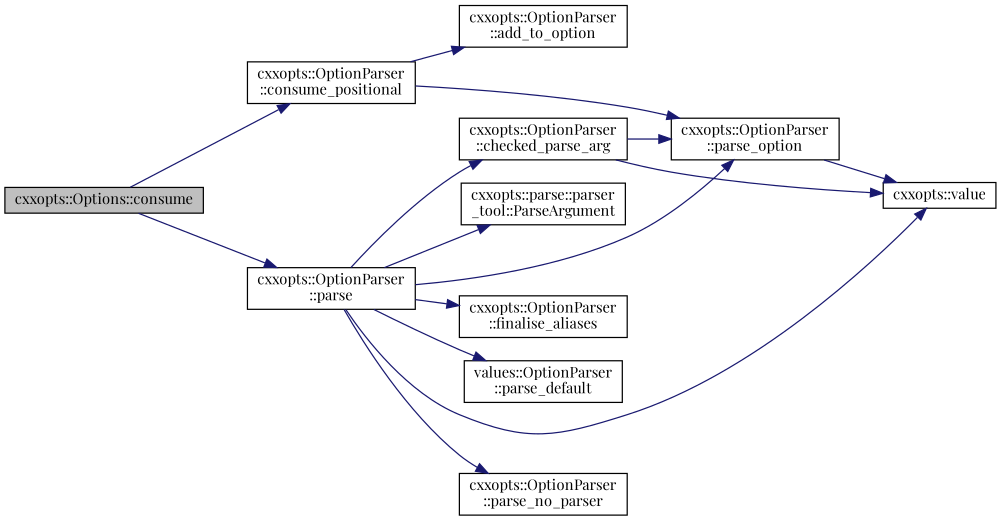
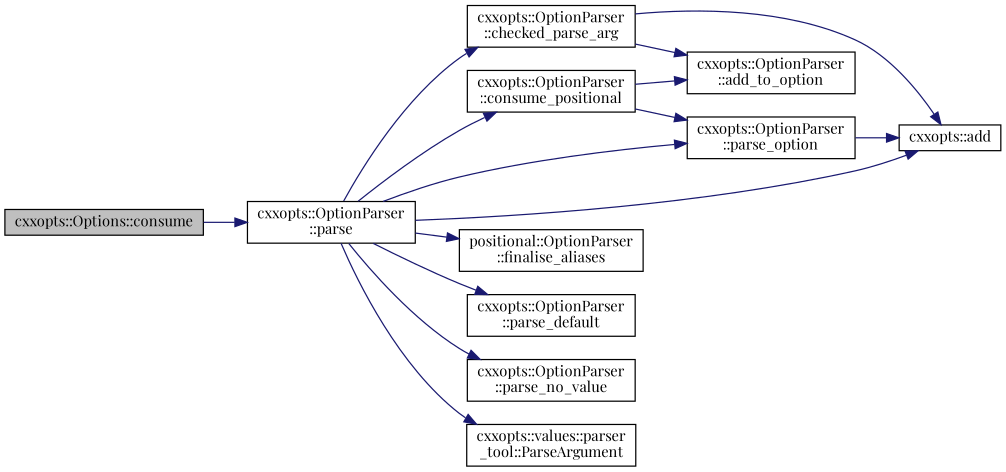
  digraph {
    fontname="Playfair Display"
    rankdir=LR
    node [color=black fillcolor=white fontname="Playfair Display" fontsize=12 shape=record style=filled]
    edge [color=midnightblue fontname="Playfair Display" fontsize=12 labelfontname=Helvetica labelfontsize=12 style=solid]
    n1 [fillcolor=grey75 fontcolor=black height=0.2 label="cxxopts::Options::consume" width=0.4]
    n2 [height=0.2 label="cxxopts::OptionParser\l::parse" width=0.4]
    n3 [height=0.2 label="cxxopts::OptionParser\l::checked_parse_arg" width=0.4]
    n4 [height=0.2 label="cxxopts::OptionParser\l::parse_option" width=0.4]
-   n5 [height=0.2 label="cxxopts::value" width=0.4]
+   n5 [height=0.2 label="cxxopts::add" width=0.4]
    n6 [height=0.2 label="cxxopts::OptionParser\l::consume_positional" width=0.4]
-   n7 [height=0.2 label="cxxopts::OptionParser\l::finalise_aliases" width=0.4]
-   n8 [height=0.2 label="values::OptionParser\l::parse_default" width=0.4]
-   n9 [height=0.2 label="cxxopts::OptionParser\l::parse_no_parser" width=0.4]
-   n10 [height=0.2 label="cxxopts::parse::parser\l_tool::ParseArgument" width=0.4]
+   n7 [height=0.2 label="positional::OptionParser\l::finalise_aliases" width=0.4]
+   n8 [height=0.2 label="cxxopts::OptionParser\l::parse_default" width=0.4]
+   n9 [height=0.2 label="cxxopts::OptionParser\l::parse_no_value" width=0.4]
+   n10 [height=0.2 label="cxxopts::values::parser\l_tool::ParseArgument" width=0.4]
    n11 [height=0.2 label="cxxopts::OptionParser\l::add_to_option" width=0.4]
    n1 -> n2
    n2 -> n3
    n2 -> n4
    n2 -> n5
-   n1 -> n6
+   n2 -> n6
    n2 -> n7
    n2 -> n8
    n2 -> n9
    n2 -> n10
-   n3 -> n4
+   n3 -> n11
    n3 -> n5
    n4 -> n5
    n6 -> n4
    n6 -> n11
  }
